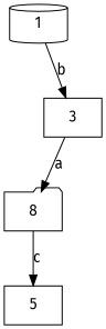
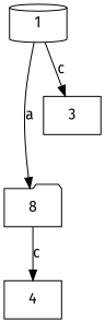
  digraph {
    fontname="Fira Sans"
    node [fontname="Fira Sans" shape=box]
    edge [fontname="Fira Sans"]
    1 [role=start shape=cylinder]
    n2 [label=8 shape=folder]
    3
-   4 [role=end label=5]
-   3 -> n2 [label=a]
-   1 -> 3 [label=b]
+   4 [role=end]
+   1 -> n2 [label=a]
+   1 -> 3 [label=c]
    n2 -> 4 [label=c]
  }
